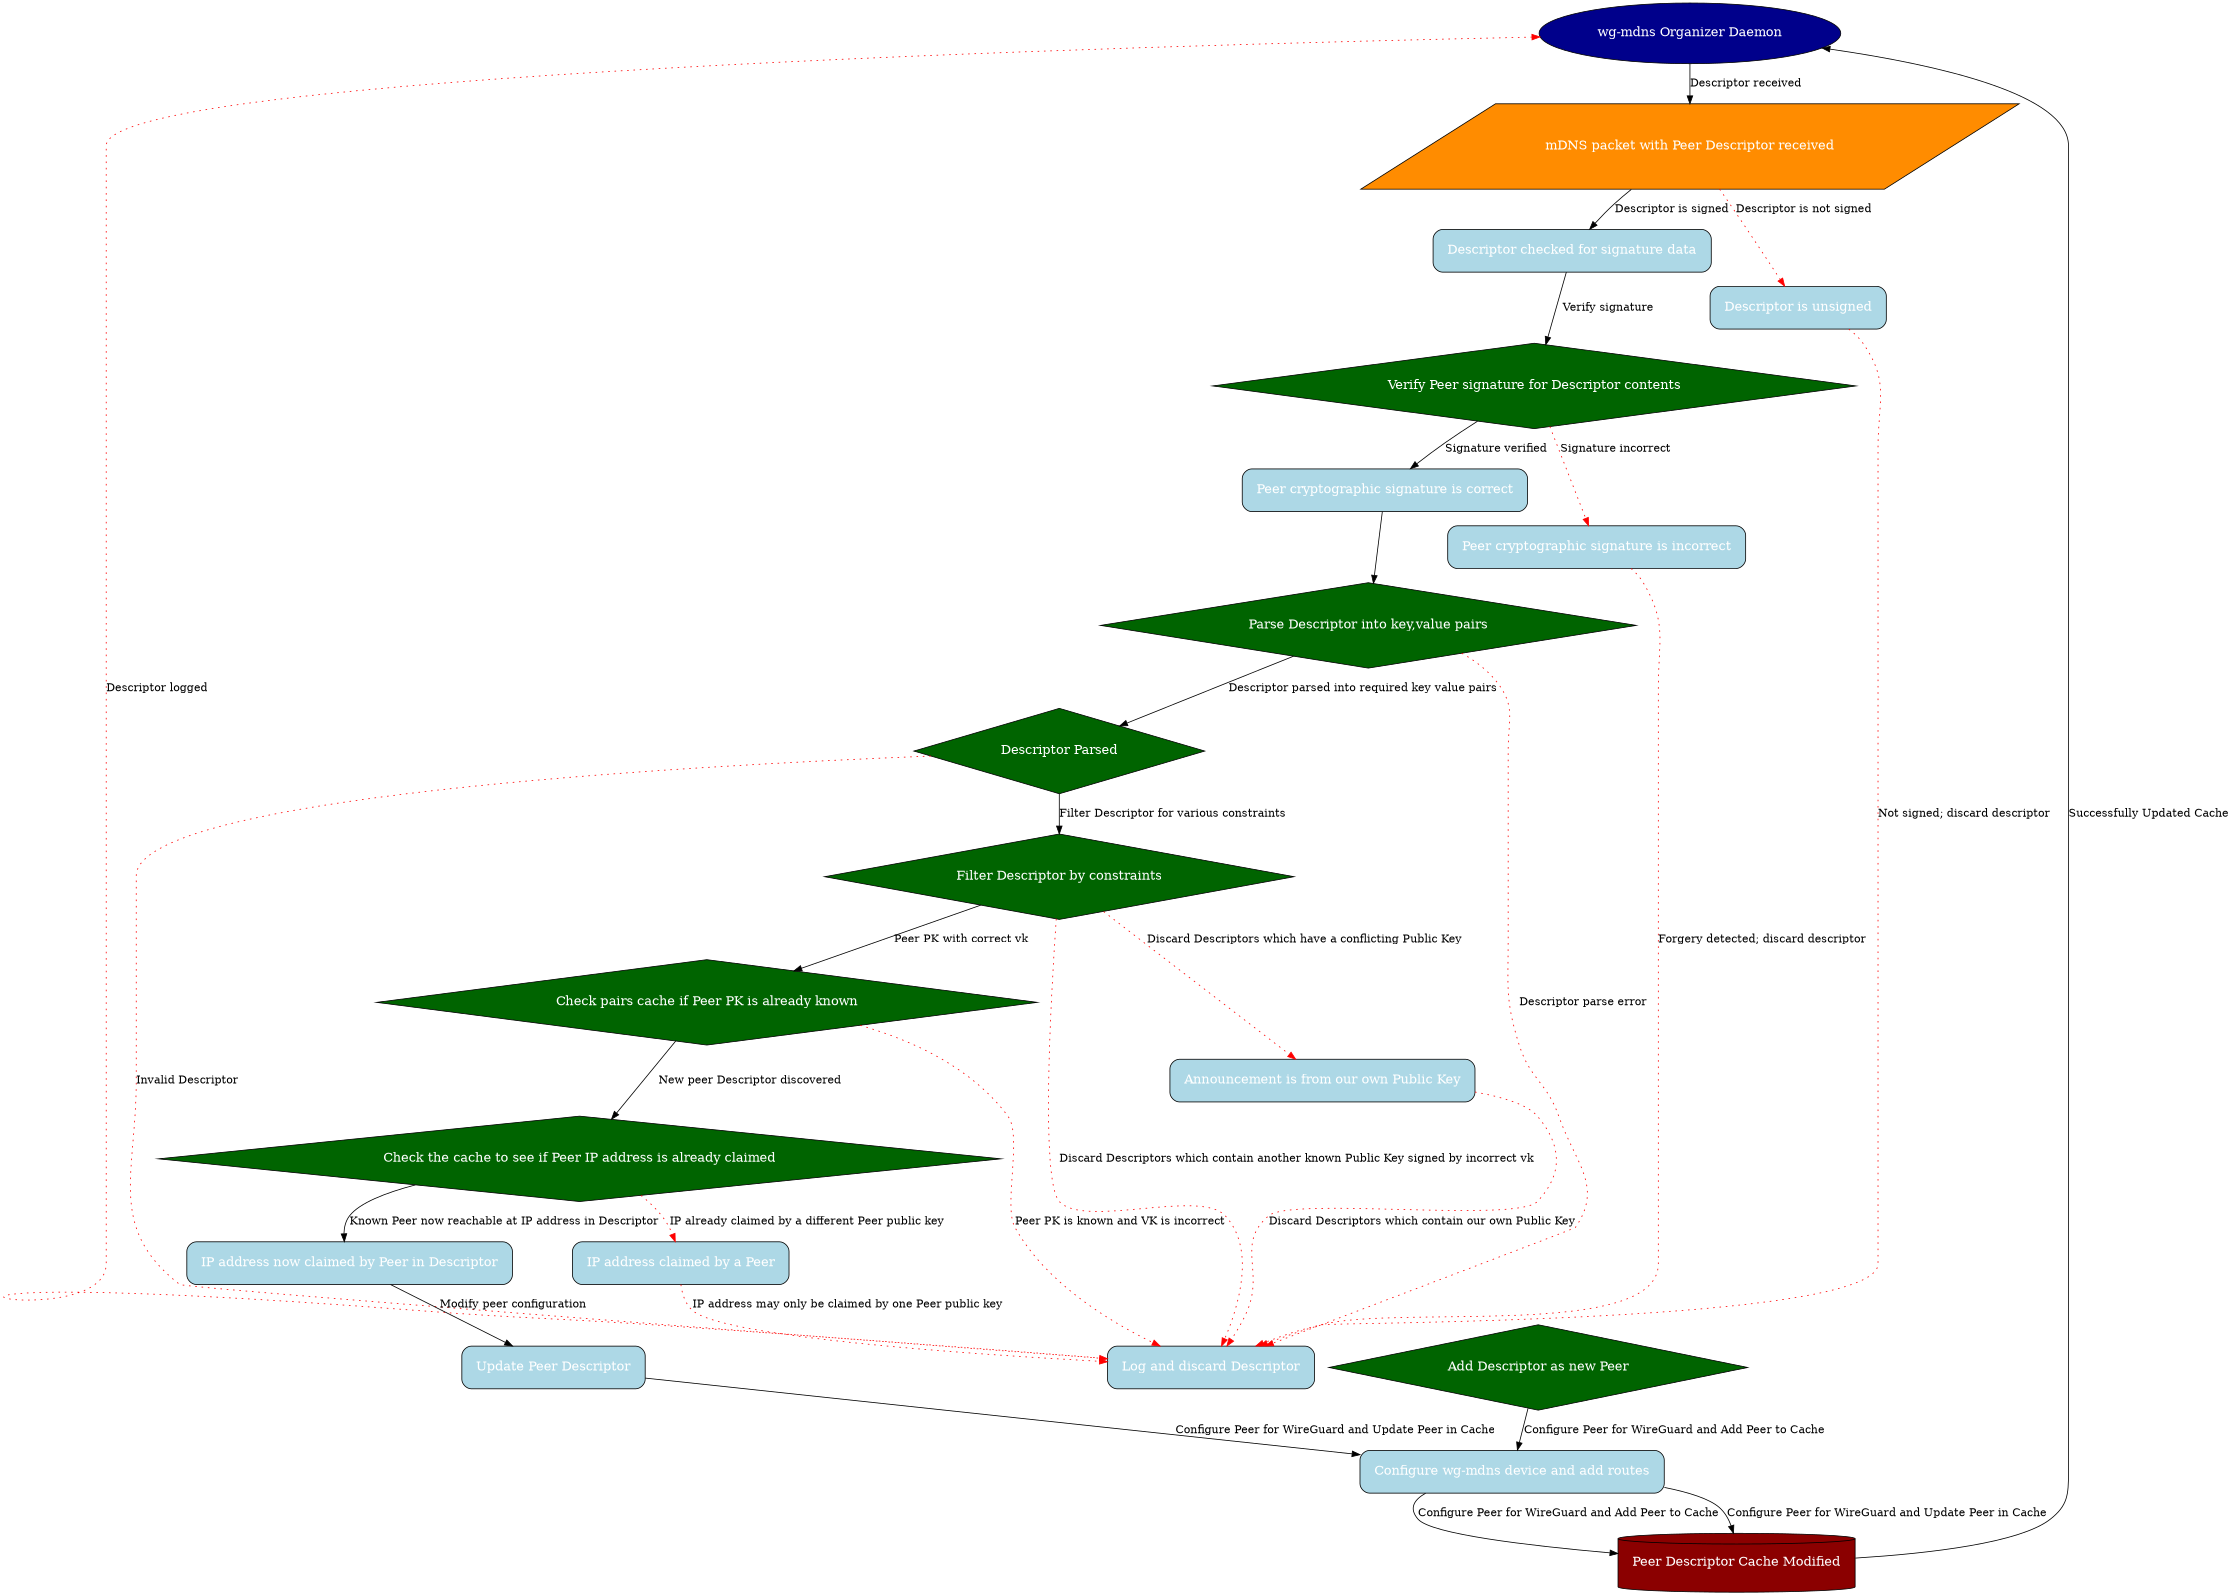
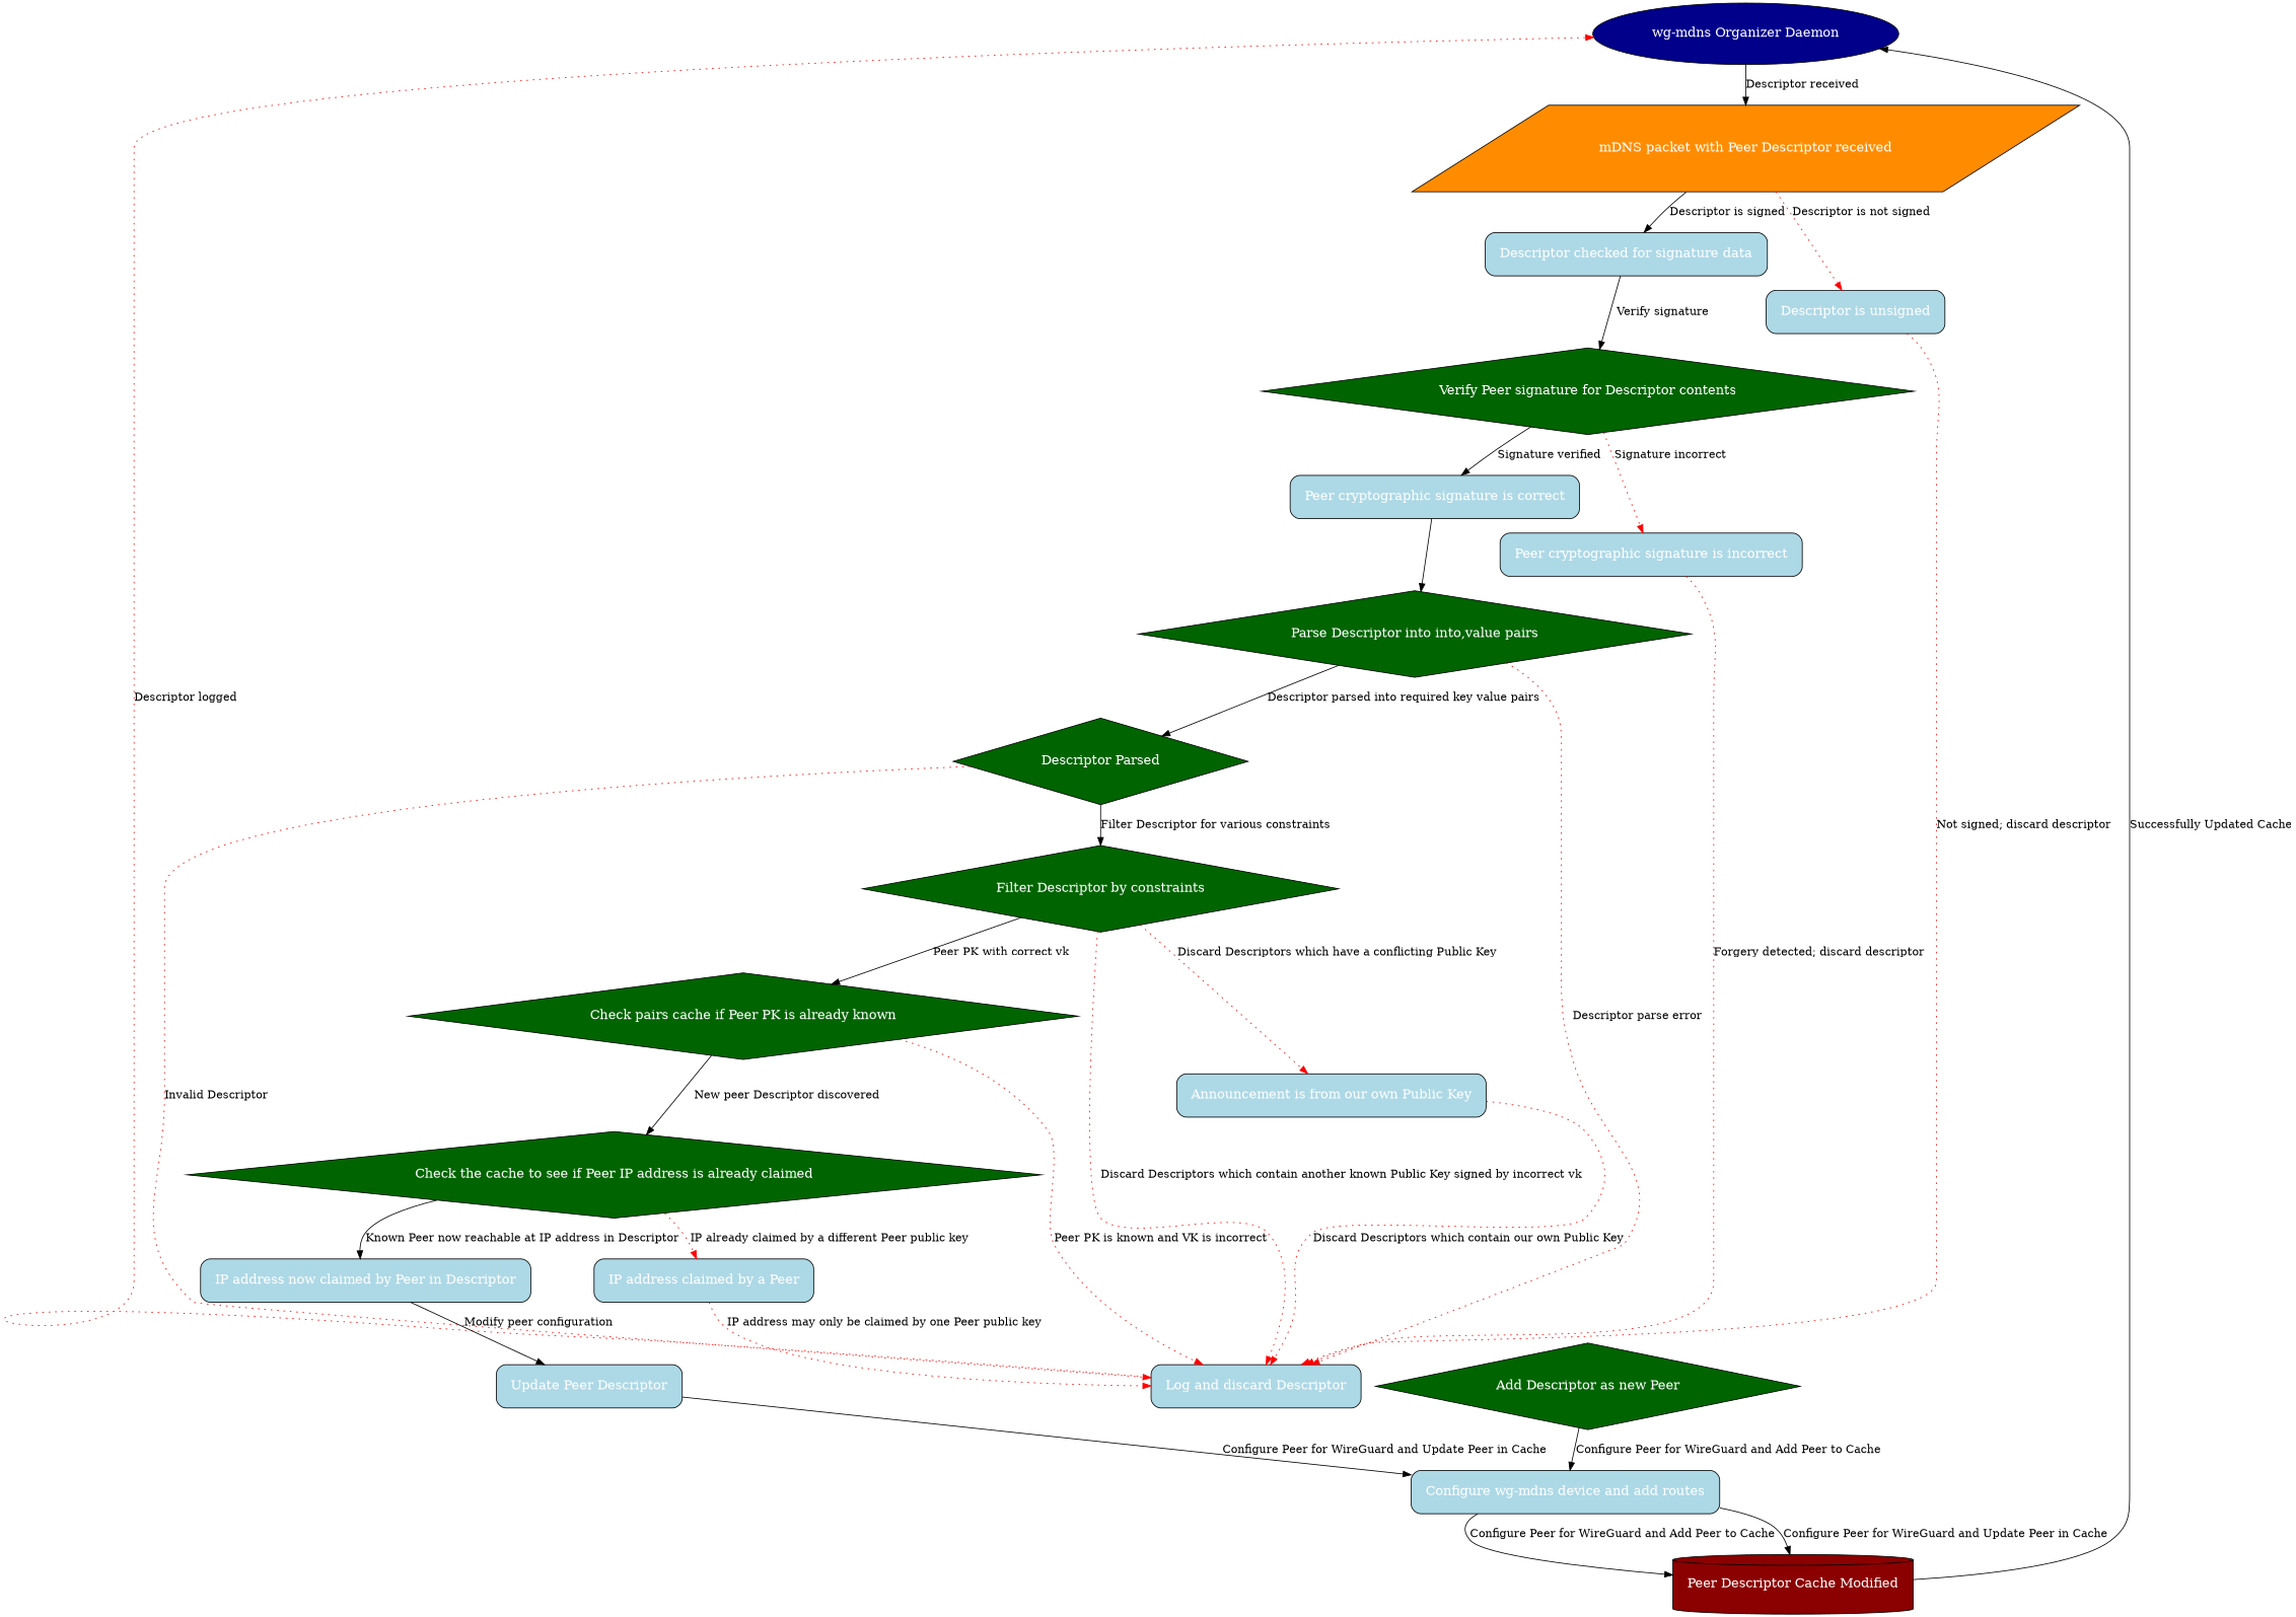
  digraph {
    node [fillcolor=lightblue fontcolor=white fontsize=16 margin=.25 shape=rect style=filled]
    n1 [fillcolor=darkblue label="wg-mdns Organizer Daemon" shape=oval width=0.75]
    n2 [fillcolor=darkorange label="mDNS packet with Peer Descriptor received" shape=parallelogram width=0.75]
    n3 [label="Descriptor checked for signature data" style="filled,rounded" width=0.75]
    n4 [label="Descriptor is unsigned" style="filled,rounded" width=0.75]
    n5 [fillcolor=darkgreen label="Add Descriptor as new Peer" shape=diamond width=0.75]
    n6 [label="Configure wg-mdns device and add routes" style="filled,rounded" width=0.75]
    n7 [fillcolor=darkred label="Peer Descriptor Cache Modified" shape=cylinder width=0.75]
    n8 [label="Update Peer Descriptor" style="filled,rounded" width=0.75]
    n9 [label="Log and discard Descriptor" style="filled,rounded" width=0.75]
    n10 [fillcolor=darkgreen label="Verify Peer signature for Descriptor contents" shape=diamond width=0.75]
-   n11 [fillcolor=darkgreen label="Parse Descriptor into key,value pairs" shape=diamond width=0.75]
+   n11 [fillcolor=darkgreen label="Parse Descriptor into into,value pairs" shape=diamond width=0.75]
    n12 [fillcolor=darkgreen label="Descriptor Parsed" shape=diamond width=0.75]
    n13 [fillcolor=darkgreen label="Filter Descriptor by constraints" shape=diamond width=0.75]
    n14 [fillcolor=darkgreen label="Check pairs cache if Peer PK is already known" shape=diamond width=0.75]
    n15 [label="Announcement is from our own Public Key" style="filled,rounded" width=0.75]
    n16 [fillcolor=darkgreen label="Check the cache to see if Peer IP address is already claimed" shape=diamond width=0.75]
    n17 [label="IP address now claimed by Peer in Descriptor" style="filled,rounded" width=0.75]
    n18 [label="IP address claimed by a Peer" style="filled,rounded" width=0.75]
    n19 [label="Peer cryptographic signature is correct" style="filled,rounded" width=0.75]
    n20 [label="Peer cryptographic signature is incorrect" style="filled,rounded" width=0.75]
    n1 -> n2 [label="Descriptor received"]
    n2 -> n3 [label="Descriptor is signed"]
    n2 -> n4 [color=red label="Descriptor is not signed" style=dotted]
    n3 -> n10 [label="Verify signature"]
    n4 -> n9 [color=red label="Not signed; discard descriptor" style=dotted]
    n5 -> n6 [label="Configure Peer for WireGuard and Add Peer to Cache"]
    n6 -> n7 [label="Configure Peer for WireGuard and Add Peer to Cache"]
    n6 -> n7 [label="Configure Peer for WireGuard and Update Peer in Cache"]
    n7 -> n1 [label="Successfully Updated Cache"]
    n8 -> n6 [label="Configure Peer for WireGuard and Update Peer in Cache"]
    n9 -> n1 [color=red label="Descriptor logged" style=dotted]
    n10 -> n19 [label="Signature verified"]
    n10 -> n20 [color=red label="Signature incorrect" style=dotted]
    n11 -> n9 [color=red label="Descriptor parse error" style=dotted]
    n11 -> n12 [label="Descriptor parsed into required key value pairs"]
    n12 -> n9 [color=red label="Invalid Descriptor" style=dotted]
    n12 -> n13 [label="Filter Descriptor for various constraints"]
    n13 -> n9 [color=red label="Discard Descriptors which contain another known Public Key signed by incorrect vk" style=dotted]
    n13 -> n14 [label="Peer PK with correct vk"]
    n13 -> n15 [color=red label="Discard Descriptors which have a conflicting Public Key" style=dotted]
    n14 -> n9 [color=red label="Peer PK is known and VK is incorrect" style=dotted]
    n14 -> n16 [label="New peer Descriptor discovered"]
    n15 -> n9 [color=red label="Discard Descriptors which contain our own Public Key" style=dotted]
    n16 -> n17 [label="Known Peer now reachable at IP address in Descriptor"]
    n16 -> n18 [color=red label="IP already claimed by a different Peer public key" style=dotted]
    n17 -> n8 [label="Modify peer configuration"]
    n18 -> n9 [color=red label="IP address may only be claimed by one Peer public key" style=dotted]
    n19 -> n11
    n20 -> n9 [color=red label="Forgery detected; discard descriptor" style=dotted]
  }
